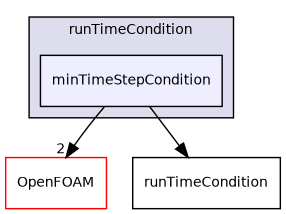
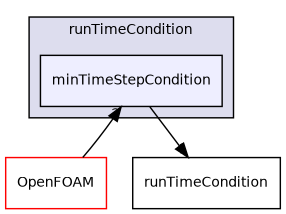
  digraph {
    compound=true
    node [fontname=Helvetica fontsize=10 shape=box]
    edge [labeldistance=1.5 labelfontname=Helvetica labelfontsize=10]
    n1 [fillcolor="#eeeeff" label=minTimeStepCondition pencolor=black style=filled]
    n2 [color=red label=OpenFOAM]
    n3 [label=runTimeCondition]
    subgraph cluster_1 {
      bgcolor="#ddddee"
      fontname=Helvetica
      fontsize=10
      label=runTimeCondition
      pencolor=black
      n1
    }
-   n1 -> n2 [headlabel=2]
+   n2 -> n1 [headlabel=2]
    n1 -> n3 [headlabel=1]
  }
